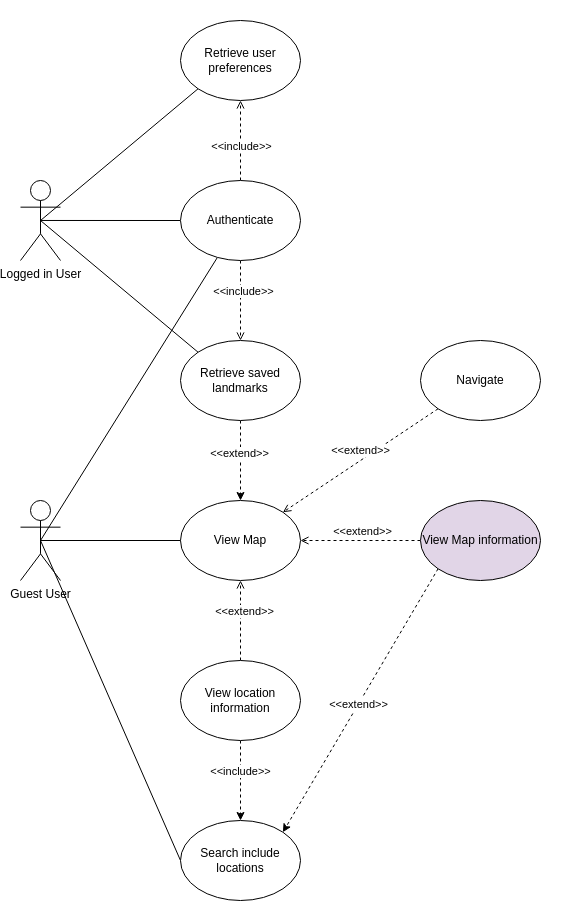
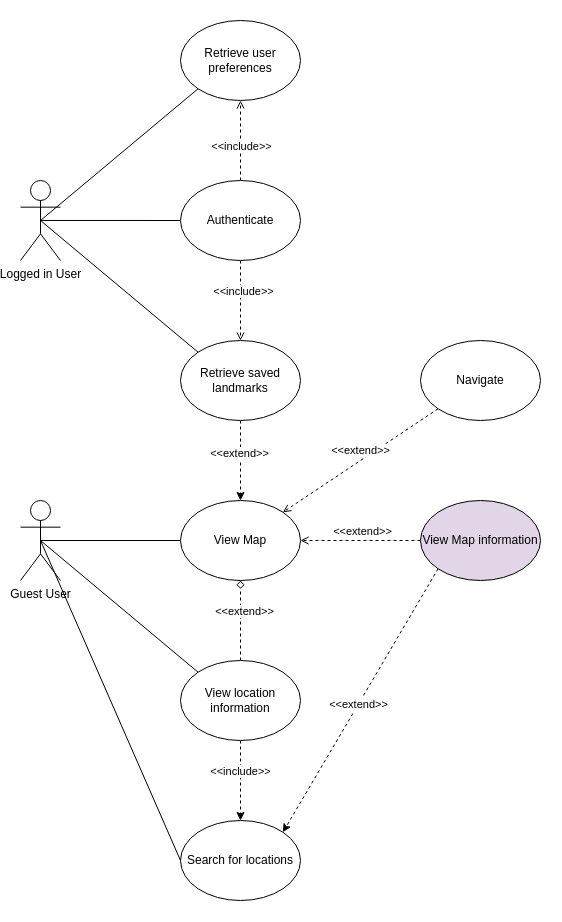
  <mxCell id="0" />
  <mxCell id="1" parent="0" />
  <mxCell id="2" value="View Map" style="ellipse;whiteSpace=wrap;html=1;" parent="1" vertex="1"><mxGeometry x="180" y="500" width="120" height="80" as="geometry" /></mxCell>
  <mxCell id="3" style="edgeStyle=orthogonalEdgeStyle;rounded=0;orthogonalLoop=1;jettySize=auto;html=1;entryX=0;entryY=0.5;entryDx=0;entryDy=0;endArrow=none;endFill=0;exitX=0.5;exitY=0.5;exitDx=0;exitDy=0;exitPerimeter=0;" parent="1" source="6" target="2" edge="1"><mxGeometry relative="1" as="geometry" /></mxCell>
- <mxCell id="4" style="edgeStyle=none;rounded=0;orthogonalLoop=1;jettySize=auto;html=1;exitX=0.5;exitY=0.5;exitDx=0;exitDy=0;exitPerimeter=0;endArrow=none;endFill=0;" parent="1" source="6" target="29" edge="1"><mxGeometry relative="1" as="geometry" /></mxCell>
+ <mxCell id="4" style="edgeStyle=none;rounded=0;orthogonalLoop=1;jettySize=auto;html=1;exitX=0.5;exitY=0.5;exitDx=0;exitDy=0;exitPerimeter=0;entryX=0;entryY=0;entryDx=0;entryDy=0;endArrow=none;endFill=0;" parent="1" source="6" target="19" edge="1"><mxGeometry relative="1" as="geometry" /></mxCell>
  <mxCell id="5" style="edgeStyle=none;rounded=0;orthogonalLoop=1;jettySize=auto;html=1;exitX=0.5;exitY=0.5;exitDx=0;exitDy=0;exitPerimeter=0;entryX=0;entryY=0.5;entryDx=0;entryDy=0;endArrow=none;endFill=0;" parent="1" source="6" target="33" edge="1"><mxGeometry relative="1" as="geometry" /></mxCell>
  <mxCell id="6" value="&lt;div&gt;Guest User&lt;/div&gt;" style="shape=umlActor;verticalLabelPosition=bottom;verticalAlign=top;html=1;outlineConnect=0;" parent="1" vertex="1"><mxGeometry x="20" y="500" width="40" height="80" as="geometry" /></mxCell>
  <mxCell id="7" style="edgeStyle=orthogonalEdgeStyle;rounded=0;orthogonalLoop=1;jettySize=auto;html=1;exitX=0;exitY=0.5;exitDx=0;exitDy=0;entryX=1;entryY=0.5;entryDx=0;entryDy=0;dashed=1;endArrow=open;endFill=0;" parent="1" source="11" target="2" edge="1"><mxGeometry relative="1" as="geometry" /></mxCell>
  <mxCell id="8" value="&lt;div&gt;&amp;lt;&amp;lt;extend&amp;gt;&amp;gt;&lt;/div&gt;" style="edgeLabel;html=1;align=center;verticalAlign=middle;resizable=0;points=[];" parent="7" vertex="1" connectable="0"><mxGeometry x="-0.015" y="2" relative="1" as="geometry"><mxPoint y="-12" as="offset" /></mxGeometry></mxCell>
  <mxCell id="9" style="edgeStyle=none;rounded=0;orthogonalLoop=1;jettySize=auto;html=1;exitX=0;exitY=1;exitDx=0;exitDy=0;entryX=1;entryY=0;entryDx=0;entryDy=0;dashed=1;" parent="1" source="11" target="33" edge="1"><mxGeometry relative="1" as="geometry" /></mxCell>
  <mxCell id="10" value="&amp;lt;&amp;lt;extend&amp;gt;&amp;gt;" style="edgeLabel;html=1;align=center;verticalAlign=middle;resizable=0;points=[];" parent="9" vertex="1" connectable="0"><mxGeometry x="0.029" y="-1" relative="1" as="geometry"><mxPoint as="offset" /></mxGeometry></mxCell>
  <mxCell id="11" value="View Map information" style="ellipse;whiteSpace=wrap;html=1;fillColor=#e1d5e7;" parent="1" vertex="1"><mxGeometry x="420" y="500" width="120" height="80" as="geometry" /></mxCell>
  <mxCell id="12" style="edgeStyle=none;rounded=0;orthogonalLoop=1;jettySize=auto;html=1;exitX=0;exitY=1;exitDx=0;exitDy=0;entryX=1;entryY=0;entryDx=0;entryDy=0;dashed=1;endArrow=open;endFill=0;" parent="1" source="14" target="2" edge="1"><mxGeometry relative="1" as="geometry" /></mxCell>
  <mxCell id="13" value="&lt;div&gt;&amp;lt;&amp;lt;extend&amp;gt;&amp;gt;&lt;/div&gt;" style="edgeLabel;html=1;align=center;verticalAlign=middle;resizable=0;points=[];" parent="12" vertex="1" connectable="0"><mxGeometry x="0.045" y="-2" relative="1" as="geometry"><mxPoint x="4" y="-11" as="offset" /></mxGeometry></mxCell>
  <mxCell id="14" value="Navigate" style="ellipse;whiteSpace=wrap;html=1;" parent="1" vertex="1"><mxGeometry x="420" y="340" width="120" height="80" as="geometry" /></mxCell>
- <mxCell id="15" style="edgeStyle=none;rounded=0;orthogonalLoop=1;jettySize=auto;html=1;exitX=0.5;exitY=0;exitDx=0;exitDy=0;entryX=0.5;entryY=1;entryDx=0;entryDy=0;dashed=1;endArrow=open;endFill=0;" parent="1" source="19" target="2" edge="1"><mxGeometry relative="1" as="geometry" /></mxCell>
+ <mxCell id="15" style="edgeStyle=none;rounded=0;orthogonalLoop=1;jettySize=auto;html=1;exitX=0.5;exitY=0;exitDx=0;exitDy=0;entryX=0.5;entryY=1;entryDx=0;entryDy=0;dashed=1;endArrow=diamond;endFill=0;" parent="1" source="19" target="2" edge="1"><mxGeometry relative="1" as="geometry" /></mxCell>
  <mxCell id="16" value="&lt;div&gt;&amp;lt;&amp;lt;extend&amp;gt;&amp;gt;&lt;/div&gt;" style="edgeLabel;html=1;align=center;verticalAlign=middle;resizable=0;points=[];" parent="15" vertex="1" connectable="0"><mxGeometry x="0.049" y="1" relative="1" as="geometry"><mxPoint x="4" y="-8" as="offset" /></mxGeometry></mxCell>
  <mxCell id="17" style="edgeStyle=none;rounded=0;orthogonalLoop=1;jettySize=auto;html=1;exitX=0.5;exitY=1;exitDx=0;exitDy=0;entryX=0.5;entryY=0;entryDx=0;entryDy=0;dashed=1;" parent="1" source="19" target="33" edge="1"><mxGeometry relative="1" as="geometry" /></mxCell>
  <mxCell id="18" value="&amp;lt;&amp;lt;include&amp;gt;&amp;gt;" style="edgeLabel;html=1;align=center;verticalAlign=middle;resizable=0;points=[];" parent="17" vertex="1" connectable="0"><mxGeometry x="-0.255" y="-1" relative="1" as="geometry"><mxPoint as="offset" /></mxGeometry></mxCell>
  <mxCell id="19" value="View location information" style="ellipse;whiteSpace=wrap;html=1;" parent="1" vertex="1"><mxGeometry x="180" y="660" width="120" height="80" as="geometry" /></mxCell>
  <mxCell id="20" value="Logged in User" style="shape=umlActor;verticalLabelPosition=bottom;verticalAlign=top;html=1;outlineConnect=0;" parent="1" vertex="1"><mxGeometry x="20" y="180" width="40" height="80" as="geometry" /></mxCell>
  <mxCell id="21" style="edgeStyle=none;rounded=0;orthogonalLoop=1;jettySize=auto;html=1;exitX=0.5;exitY=1;exitDx=0;exitDy=0;entryX=0.5;entryY=0;entryDx=0;entryDy=0;dashed=1;" parent="1" source="23" target="2" edge="1"><mxGeometry relative="1" as="geometry" /></mxCell>
  <mxCell id="22" value="&amp;lt;&amp;lt;extend&amp;gt;&amp;gt;" style="edgeLabel;html=1;align=center;verticalAlign=middle;resizable=0;points=[];" parent="21" vertex="1" connectable="0"><mxGeometry x="-0.195" y="-2" relative="1" as="geometry"><mxPoint as="offset" /></mxGeometry></mxCell>
  <mxCell id="23" value="Retrieve saved landmarks" style="ellipse;whiteSpace=wrap;html=1;" parent="1" vertex="1"><mxGeometry x="180" y="340" width="120" height="80" as="geometry" /></mxCell>
  <mxCell id="24" style="edgeStyle=none;rounded=0;orthogonalLoop=1;jettySize=auto;html=1;exitX=0;exitY=0.5;exitDx=0;exitDy=0;endArrow=none;endFill=0;" parent="1" source="29" edge="1"><mxGeometry relative="1" as="geometry"><mxPoint x="40" y="219.966" as="targetPoint" /></mxGeometry></mxCell>
  <mxCell id="25" style="edgeStyle=orthogonalEdgeStyle;rounded=0;orthogonalLoop=1;jettySize=auto;html=1;entryX=0.5;entryY=0;entryDx=0;entryDy=0;endArrow=open;endFill=0;dashed=1;" parent="1" source="29" target="23" edge="1"><mxGeometry relative="1" as="geometry" /></mxCell>
  <mxCell id="26" value="&amp;lt;&amp;lt;include&amp;gt;&amp;gt;" style="edgeLabel;html=1;align=center;verticalAlign=middle;resizable=0;points=[];" parent="25" connectable="0" vertex="1"><mxGeometry x="-0.257" y="2" relative="1" as="geometry"><mxPoint as="offset" /></mxGeometry></mxCell>
  <mxCell id="27" style="edgeStyle=orthogonalEdgeStyle;rounded=0;orthogonalLoop=1;jettySize=auto;html=1;exitX=0.5;exitY=0;exitDx=0;exitDy=0;entryX=0.5;entryY=1;entryDx=0;entryDy=0;endArrow=open;endFill=0;dashed=1;" parent="1" source="29" target="32" edge="1"><mxGeometry relative="1" as="geometry" /></mxCell>
  <mxCell id="28" value="&amp;lt;&amp;lt;include&amp;gt;&amp;gt;" style="edgeLabel;html=1;align=center;verticalAlign=middle;resizable=0;points=[];" parent="27" connectable="0" vertex="1"><mxGeometry x="-0.129" relative="1" as="geometry"><mxPoint as="offset" /></mxGeometry></mxCell>
  <mxCell id="29" value="Authenticate" style="ellipse;whiteSpace=wrap;html=1;" parent="1" vertex="1"><mxGeometry x="180" y="180" width="120" height="80" as="geometry" /></mxCell>
  <mxCell id="30" style="edgeStyle=none;rounded=0;orthogonalLoop=1;jettySize=auto;html=1;exitX=0;exitY=0;exitDx=0;exitDy=0;entryX=0.5;entryY=0.5;entryDx=0;entryDy=0;entryPerimeter=0;endArrow=none;endFill=0;" parent="1" source="23" target="20" edge="1"><mxGeometry relative="1" as="geometry" /></mxCell>
  <mxCell id="31" style="edgeStyle=none;rounded=0;orthogonalLoop=1;jettySize=auto;html=1;exitX=0;exitY=1;exitDx=0;exitDy=0;endArrow=none;endFill=0;" parent="1" source="32" edge="1"><mxGeometry relative="1" as="geometry"><mxPoint x="40" y="220" as="targetPoint" /></mxGeometry></mxCell>
  <mxCell id="32" value="Retrieve user preferences" style="ellipse;whiteSpace=wrap;html=1;" parent="1" vertex="1"><mxGeometry x="180" y="20" width="120" height="80" as="geometry" /></mxCell>
- <mxCell id="33" value="Search include locations" style="ellipse;whiteSpace=wrap;html=1;" parent="1" vertex="1"><mxGeometry x="180" y="820" width="120" height="80" as="geometry" /></mxCell>
+ <mxCell id="33" value="Search for locations" style="ellipse;whiteSpace=wrap;html=1;" parent="1" vertex="1"><mxGeometry x="180" y="820" width="120" height="80" as="geometry" /></mxCell>
